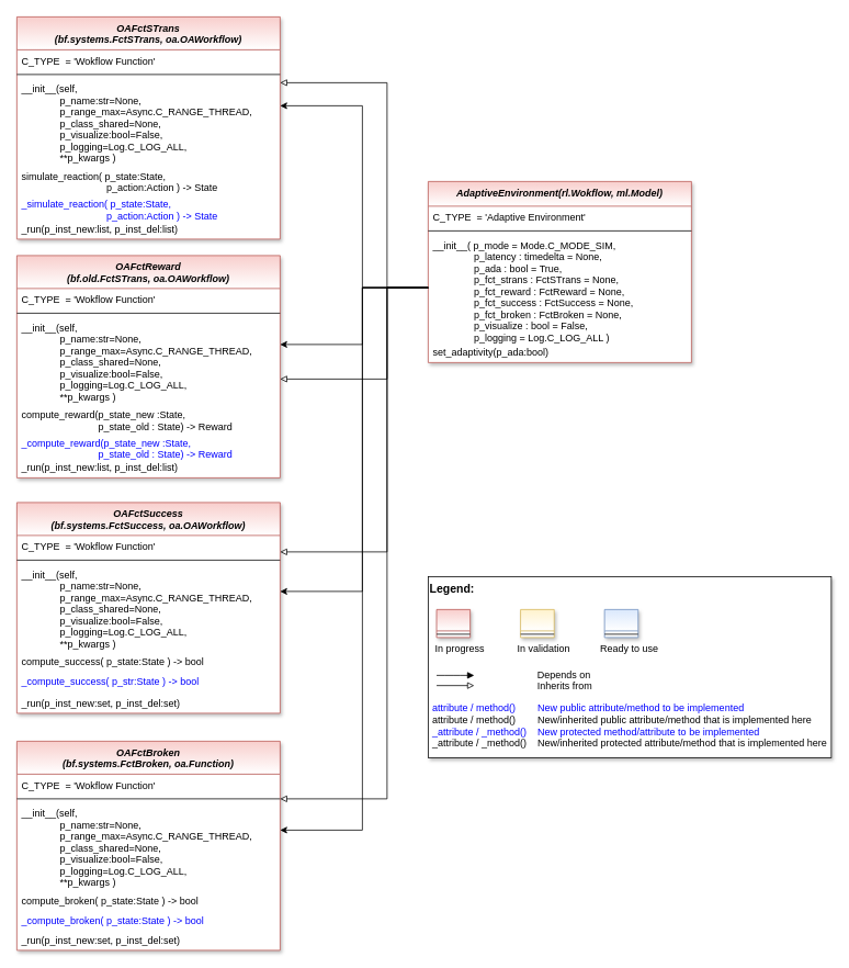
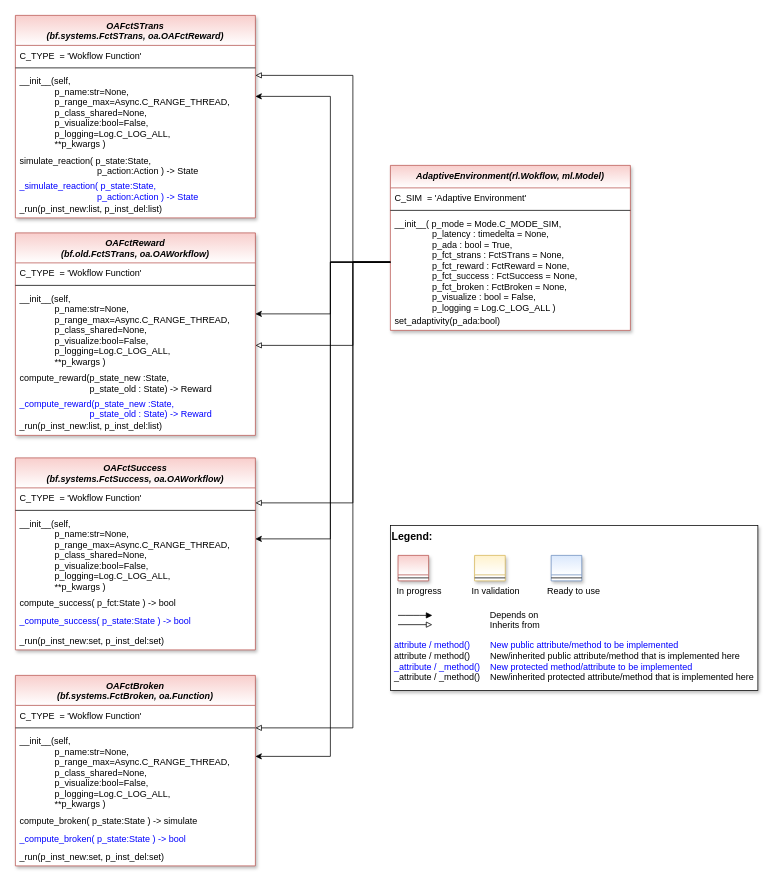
  <mxCell id="0" />
  <mxCell id="1" parent="0" />
- <mxCell id="2" value="OAFctSTrans&#10;(bf.systems.FctSTrans, oa.OAWorkflow)" style="swimlane;fontStyle=3;align=center;verticalAlign=top;childLayout=stackLayout;horizontal=1;startSize=40;horizontalStack=0;resizeParent=1;resizeLast=0;collapsible=1;marginBottom=0;rounded=0;shadow=1;strokeWidth=1;fillColor=#f8cecc;strokeColor=#b85450;swimlaneFillColor=#ffffff;gradientColor=#FFFFFF;" parent="1" vertex="1"><mxGeometry x="20" y="20" width="320" height="270" as="geometry"><mxRectangle x="230" y="140" width="160" height="26" as="alternateBounds" /></mxGeometry></mxCell>
+ <mxCell id="2" value="OAFctSTrans&#10;(bf.systems.FctSTrans, oa.OAFctReward)" style="swimlane;fontStyle=3;align=center;verticalAlign=top;childLayout=stackLayout;horizontal=1;startSize=40;horizontalStack=0;resizeParent=1;resizeLast=0;collapsible=1;marginBottom=0;rounded=0;shadow=1;strokeWidth=1;fillColor=#f8cecc;strokeColor=#b85450;swimlaneFillColor=#ffffff;gradientColor=#FFFFFF;" parent="1" vertex="1"><mxGeometry x="20" y="20" width="320" height="270" as="geometry"><mxRectangle x="230" y="140" width="160" height="26" as="alternateBounds" /></mxGeometry></mxCell>
  <mxCell id="3" value="C_TYPE  = 'Wokflow Function'" style="text;align=left;verticalAlign=top;spacingLeft=4;spacingRight=4;overflow=hidden;rotatable=0;points=[[0,0.5],[1,0.5]];portConstraint=eastwest;" parent="2" vertex="1"><mxGeometry y="40" width="320" height="26" as="geometry" /></mxCell>
  <mxCell id="4" value="" style="line;html=1;strokeWidth=1;align=left;verticalAlign=middle;spacingTop=-1;spacingLeft=3;spacingRight=3;rotatable=0;labelPosition=right;points=[];portConstraint=eastwest;" parent="2" vertex="1"><mxGeometry y="66" width="320" height="8" as="geometry" /></mxCell>
  <mxCell id="5" value="__init__(self, &#10;                            p_name:str=None,&#10;                            p_range_max=Async.C_RANGE_THREAD, &#10;                            p_class_shared=None, &#10;                            p_visualize:bool=False,&#10;                            p_logging=Log.C_LOG_ALL, &#10;                            **p_kwargs )" style="text;align=left;verticalAlign=top;spacingLeft=4;spacingRight=4;overflow=hidden;rotatable=0;points=[[0,0.5],[1,0.5]];portConstraint=eastwest;" parent="2" vertex="1"><mxGeometry y="74" width="320" height="106" as="geometry" /></mxCell>
  <mxCell id="6" value="simulate_reaction( p_state:State,&#10;                               p_action:Action ) -&gt; State" style="text;align=left;verticalAlign=top;spacingLeft=4;spacingRight=4;overflow=hidden;rotatable=0;points=[[0,0.5],[1,0.5]];portConstraint=eastwest;" parent="2" vertex="1"><mxGeometry y="180" width="320" height="34" as="geometry" /></mxCell>
  <mxCell id="7" value="_simulate_reaction( p_state:State,&#10;                               p_action:Action ) -&gt; State" style="text;align=left;verticalAlign=top;spacingLeft=4;spacingRight=4;overflow=hidden;rotatable=0;points=[[0,0.5],[1,0.5]];portConstraint=eastwest;fontColor=#0000FF;" parent="2" vertex="1"><mxGeometry y="214" width="320" height="30" as="geometry" /></mxCell>
  <mxCell id="8" value="_run(p_inst_new:list, p_inst_del:list)" style="text;align=left;verticalAlign=top;spacingLeft=4;spacingRight=4;overflow=hidden;rotatable=0;points=[[0,0.5],[1,0.5]];portConstraint=eastwest;" parent="2" vertex="1"><mxGeometry y="244" width="320" height="26" as="geometry" /></mxCell>
  <mxCell id="9" value="OAFctReward&#10;(bf.old.FctSTrans, oa.OAWorkflow)" style="swimlane;fontStyle=3;align=center;verticalAlign=top;childLayout=stackLayout;horizontal=1;startSize=40;horizontalStack=0;resizeParent=1;resizeLast=0;collapsible=1;marginBottom=0;rounded=0;shadow=1;strokeWidth=1;fillColor=#f8cecc;strokeColor=#b85450;swimlaneFillColor=#ffffff;gradientColor=#FFFFFF;" parent="1" vertex="1"><mxGeometry x="20" y="310" width="320" height="270" as="geometry"><mxRectangle x="230" y="140" width="160" height="26" as="alternateBounds" /></mxGeometry></mxCell>
  <mxCell id="10" value="C_TYPE  = 'Wokflow Function'" style="text;align=left;verticalAlign=top;spacingLeft=4;spacingRight=4;overflow=hidden;rotatable=0;points=[[0,0.5],[1,0.5]];portConstraint=eastwest;" parent="9" vertex="1"><mxGeometry y="40" width="320" height="26" as="geometry" /></mxCell>
  <mxCell id="11" value="" style="line;html=1;strokeWidth=1;align=left;verticalAlign=middle;spacingTop=-1;spacingLeft=3;spacingRight=3;rotatable=0;labelPosition=right;points=[];portConstraint=eastwest;" parent="9" vertex="1"><mxGeometry y="66" width="320" height="8" as="geometry" /></mxCell>
  <mxCell id="12" value="__init__(self, &#10;                            p_name:str=None,&#10;                            p_range_max=Async.C_RANGE_THREAD, &#10;                            p_class_shared=None, &#10;                            p_visualize:bool=False,&#10;                            p_logging=Log.C_LOG_ALL, &#10;                            **p_kwargs )" style="text;align=left;verticalAlign=top;spacingLeft=4;spacingRight=4;overflow=hidden;rotatable=0;points=[[0,0.5],[1,0.5]];portConstraint=eastwest;" parent="9" vertex="1"><mxGeometry y="74" width="320" height="106" as="geometry" /></mxCell>
  <mxCell id="13" value="compute_reward(p_state_new :State,&#10;                            p_state_old : State) -&gt; Reward" style="text;align=left;verticalAlign=top;spacingLeft=4;spacingRight=4;overflow=hidden;rotatable=0;points=[[0,0.5],[1,0.5]];portConstraint=eastwest;" parent="9" vertex="1"><mxGeometry y="180" width="320" height="34" as="geometry" /></mxCell>
  <mxCell id="14" value="_compute_reward(p_state_new :State,&#10;                            p_state_old : State) -&gt; Reward" style="text;align=left;verticalAlign=top;spacingLeft=4;spacingRight=4;overflow=hidden;rotatable=0;points=[[0,0.5],[1,0.5]];portConstraint=eastwest;fontColor=#0000FF;" parent="9" vertex="1"><mxGeometry y="214" width="320" height="30" as="geometry" /></mxCell>
  <mxCell id="15" value="_run(p_inst_new:list, p_inst_del:list)" style="text;align=left;verticalAlign=top;spacingLeft=4;spacingRight=4;overflow=hidden;rotatable=0;points=[[0,0.5],[1,0.5]];portConstraint=eastwest;" parent="9" vertex="1"><mxGeometry y="244" width="320" height="26" as="geometry" /></mxCell>
  <mxCell id="16" value="" style="group" parent="1" vertex="1" connectable="0"><mxGeometry x="520" y="700" width="490" height="220" as="geometry" /></mxCell>
  <mxCell id="17" value="&lt;font color=&quot;#000000&quot; size=&quot;1&quot;&gt;&lt;b style=&quot;font-size: 14px&quot;&gt;Legend:&lt;br&gt;&lt;/b&gt;&lt;/font&gt;&lt;br&gt;&lt;br&gt;&lt;br&gt;&lt;font color=&quot;#0000ff&quot; style=&quot;font-size: 6px&quot;&gt;&lt;br&gt;&lt;/font&gt;&lt;span style=&quot;color: rgb(0 , 0 , 0)&quot;&gt;&lt;font style=&quot;font-size: 4px&quot;&gt;&amp;nbsp; &amp;nbsp;&lt;/font&gt;&amp;nbsp;In progress&amp;nbsp; &amp;nbsp; &amp;nbsp; &amp;nbsp; &amp;nbsp; &amp;nbsp; In validation&amp;nbsp; &amp;nbsp; &amp;nbsp; &amp;nbsp; &amp;nbsp; &amp;nbsp;Ready to use&lt;/span&gt;&lt;font color=&quot;#000000&quot;&gt;&amp;nbsp;&lt;br&gt;&lt;/font&gt;&lt;font color=&quot;#0000ff&quot;&gt;&lt;br&gt;&lt;br&gt;&lt;br&gt;&lt;br&gt;&amp;nbsp;attribute / method()&amp;nbsp; &amp;nbsp; &amp;nbsp; &amp;nbsp; New public attribute/method to be implemented&lt;/font&gt;&lt;br&gt;&lt;font color=&quot;#000000&quot;&gt;&amp;nbsp;&lt;/font&gt;&lt;font color=&quot;#000000&quot;&gt;attribute / method()&lt;span&gt;&#09;&lt;/span&gt;&amp;nbsp; &amp;nbsp; &amp;nbsp; &amp;nbsp;New/inherited public attribute/method that is implemented here&lt;br&gt;&lt;/font&gt;&lt;font color=&quot;#0000ff&quot;&gt;&amp;nbsp;_attribute /&amp;nbsp;&lt;/font&gt;&lt;font color=&quot;#0000ff&quot;&gt;_method()&amp;nbsp; &amp;nbsp; New protected method/attribute to be implemented&lt;/font&gt;&lt;br&gt;&lt;font color=&quot;#000000&quot;&gt;&amp;nbsp;_attribute / _method()&amp;nbsp; &amp;nbsp; New/inherited protected attribute/method that is implemented here&lt;br&gt;&lt;/font&gt;&lt;font color=&quot;#000000&quot;&gt;&lt;br&gt;&lt;br&gt;&lt;br&gt;&lt;br&gt;&lt;br&gt;&lt;/font&gt;" style="text;html=1;align=left;verticalAlign=top;whiteSpace=wrap;rounded=0;fontColor=#006600;strokeColor=#000000;shadow=1;fillColor=#ffffff;" parent="16" vertex="1"><mxGeometry width="490.0" height="220" as="geometry" /></mxCell>
  <mxCell id="18" value="Depends on" style="endArrow=block;html=1;labelPosition=right;verticalLabelPosition=middle;align=left;verticalAlign=middle;endFill=1;fontSize=12;" parent="16" edge="1"><mxGeometry x="-1623.125" y="-2180" width="51.042" height="50" as="geometry"><mxPoint x="10.208" y="120.003" as="sourcePoint" /><mxPoint x="55.991" y="120.003" as="targetPoint" /><mxPoint x="98" as="offset" /><Array as="points"><mxPoint x="30.625" y="120" /></Array></mxGeometry></mxCell>
  <mxCell id="19" value="Inherits from" style="endArrow=block;html=1;labelPosition=right;verticalLabelPosition=middle;align=left;verticalAlign=middle;endFill=0;fontSize=12;" parent="16" edge="1"><mxGeometry x="-1623.125" y="-2180" width="51.042" height="50" as="geometry"><mxPoint x="10.208" y="132.385" as="sourcePoint" /><mxPoint x="55.991" y="132.385" as="targetPoint" /><mxPoint x="98" y="1" as="offset" /></mxGeometry></mxCell>
  <mxCell id="20" value="" style="swimlane;fontStyle=3;align=center;verticalAlign=top;childLayout=stackLayout;horizontal=1;startSize=26;horizontalStack=0;resizeParent=1;resizeLast=0;collapsible=1;marginBottom=0;rounded=0;shadow=1;strokeWidth=1;fillColor=#f8cecc;strokeColor=#b85450;gradientColor=#ffffff;swimlaneFillColor=#ffffff;" parent="16" vertex="1"><mxGeometry x="10.208" y="40" width="40.833" height="34" as="geometry"><mxRectangle x="230" y="140" width="160" height="26" as="alternateBounds" /></mxGeometry></mxCell>
  <mxCell id="21" value="" style="line;html=1;strokeWidth=1;align=left;verticalAlign=middle;spacingTop=-1;spacingLeft=3;spacingRight=3;rotatable=0;labelPosition=right;points=[];portConstraint=eastwest;" parent="20" vertex="1"><mxGeometry y="26" width="40.833" height="8" as="geometry" /></mxCell>
  <mxCell id="22" value="" style="swimlane;fontStyle=3;align=center;verticalAlign=top;childLayout=stackLayout;horizontal=1;startSize=26;horizontalStack=0;resizeParent=1;resizeLast=0;collapsible=1;marginBottom=0;rounded=0;shadow=1;strokeWidth=1;fillColor=#fff2cc;strokeColor=#d6b656;gradientColor=#ffffff;swimlaneFillColor=#ffffff;" parent="16" vertex="1"><mxGeometry x="112.292" y="40" width="40.833" height="34" as="geometry"><mxRectangle x="230" y="140" width="160" height="26" as="alternateBounds" /></mxGeometry></mxCell>
  <mxCell id="23" value="" style="line;html=1;strokeWidth=1;align=left;verticalAlign=middle;spacingTop=-1;spacingLeft=3;spacingRight=3;rotatable=0;labelPosition=right;points=[];portConstraint=eastwest;" parent="22" vertex="1"><mxGeometry y="26" width="40.833" height="8" as="geometry" /></mxCell>
  <mxCell id="24" value="" style="swimlane;fontStyle=3;align=center;verticalAlign=top;childLayout=stackLayout;horizontal=1;startSize=26;horizontalStack=0;resizeParent=1;resizeLast=0;collapsible=1;marginBottom=0;rounded=0;shadow=1;strokeWidth=1;fillColor=#dae8fc;strokeColor=#6c8ebf;gradientColor=#ffffff;swimlaneFillColor=#ffffff;" parent="16" vertex="1"><mxGeometry x="214.375" y="40" width="40.833" height="34" as="geometry"><mxRectangle x="230" y="140" width="160" height="26" as="alternateBounds" /></mxGeometry></mxCell>
  <mxCell id="25" value="" style="line;html=1;strokeWidth=1;align=left;verticalAlign=middle;spacingTop=-1;spacingLeft=3;spacingRight=3;rotatable=0;labelPosition=right;points=[];portConstraint=eastwest;" parent="24" vertex="1"><mxGeometry y="26" width="40.833" height="8" as="geometry" /></mxCell>
  <mxCell id="26" value="AdaptiveEnvironment(rl.Wokflow, ml.Model)" style="swimlane;fontStyle=3;align=center;verticalAlign=top;childLayout=stackLayout;horizontal=1;startSize=30;horizontalStack=0;resizeParent=1;resizeLast=0;collapsible=1;marginBottom=0;rounded=0;shadow=1;strokeWidth=1;fillColor=#f8cecc;strokeColor=#b85450;swimlaneFillColor=#ffffff;gradientColor=#FFFFFF;swimlaneLine=1;" parent="1" vertex="1"><mxGeometry x="520" y="220" width="320" height="220" as="geometry"><mxRectangle x="230" y="140" width="160" height="26" as="alternateBounds" /></mxGeometry></mxCell>
- <mxCell id="27" value="C_TYPE  = 'Adaptive Environment'" style="text;align=left;verticalAlign=top;spacingLeft=4;spacingRight=4;overflow=hidden;rotatable=0;points=[[0,0.5],[1,0.5]];portConstraint=eastwest;" parent="26" vertex="1"><mxGeometry y="30" width="320" height="26" as="geometry" /></mxCell>
+ <mxCell id="27" value="C_SIM  = 'Adaptive Environment'" style="text;align=left;verticalAlign=top;spacingLeft=4;spacingRight=4;overflow=hidden;rotatable=0;points=[[0,0.5],[1,0.5]];portConstraint=eastwest;" parent="26" vertex="1"><mxGeometry y="30" width="320" height="26" as="geometry" /></mxCell>
  <mxCell id="28" value="" style="line;html=1;strokeWidth=1;align=left;verticalAlign=middle;spacingTop=-1;spacingLeft=3;spacingRight=3;rotatable=0;labelPosition=right;points=[];portConstraint=eastwest;" parent="26" vertex="1"><mxGeometry y="56" width="320" height="8" as="geometry" /></mxCell>
  <mxCell id="29" value="__init__( p_mode = Mode.C_MODE_SIM,&#10;               p_latency : timedelta = None,&#10;               p_ada : bool = True,&#10;               p_fct_strans : FctSTrans = None,&#10;               p_fct_reward : FctReward = None,&#10;               p_fct_success : FctSuccess = None,&#10;               p_fct_broken : FctBroken = None,&#10;               p_visualize : bool = False,&#10;               p_logging = Log.C_LOG_ALL )" style="text;align=left;verticalAlign=top;spacingLeft=4;spacingRight=4;overflow=hidden;rotatable=0;points=[[0,0.5],[1,0.5]];portConstraint=eastwest;" parent="26" vertex="1"><mxGeometry y="64" width="320" height="130" as="geometry" /></mxCell>
  <mxCell id="30" value="set_adaptivity(p_ada:bool)" style="text;align=left;verticalAlign=top;spacingLeft=4;spacingRight=4;overflow=hidden;rotatable=0;points=[[0,0.5],[1,0.5]];portConstraint=eastwest;" parent="26" vertex="1"><mxGeometry y="194" width="320" height="26" as="geometry" /></mxCell>
  <mxCell id="31" value="OAFctSuccess&#10;(bf.systems.FctSuccess, oa.OAWorkflow)" style="swimlane;fontStyle=3;align=center;verticalAlign=top;childLayout=stackLayout;horizontal=1;startSize=40;horizontalStack=0;resizeParent=1;resizeLast=0;collapsible=1;marginBottom=0;rounded=0;shadow=1;strokeWidth=1;fillColor=#f8cecc;strokeColor=#b85450;swimlaneFillColor=#ffffff;gradientColor=#FFFFFF;" parent="1" vertex="1"><mxGeometry x="20" y="610" width="320" height="256" as="geometry"><mxRectangle x="230" y="140" width="160" height="26" as="alternateBounds" /></mxGeometry></mxCell>
  <mxCell id="32" value="C_TYPE  = 'Wokflow Function'" style="text;align=left;verticalAlign=top;spacingLeft=4;spacingRight=4;overflow=hidden;rotatable=0;points=[[0,0.5],[1,0.5]];portConstraint=eastwest;" parent="31" vertex="1"><mxGeometry y="40" width="320" height="26" as="geometry" /></mxCell>
  <mxCell id="33" value="" style="line;html=1;strokeWidth=1;align=left;verticalAlign=middle;spacingTop=-1;spacingLeft=3;spacingRight=3;rotatable=0;labelPosition=right;points=[];portConstraint=eastwest;" parent="31" vertex="1"><mxGeometry y="66" width="320" height="8" as="geometry" /></mxCell>
  <mxCell id="34" value="__init__(self, &#10;              p_name:str=None,&#10;              p_range_max=Async.C_RANGE_THREAD,&#10;              p_class_shared=None,&#10;              p_visualize:bool=False,&#10;              p_logging=Log.C_LOG_ALL,&#10;              **p_kwargs )" style="text;align=left;verticalAlign=top;spacingLeft=4;spacingRight=4;overflow=hidden;rotatable=0;points=[[0,0.5],[1,0.5]];portConstraint=eastwest;" parent="31" vertex="1"><mxGeometry y="74" width="320" height="106" as="geometry" /></mxCell>
- <mxCell id="35" value="compute_success( p_state:State ) -&gt; bool" style="text;align=left;verticalAlign=top;spacingLeft=4;spacingRight=4;overflow=hidden;rotatable=0;points=[[0,0.5],[1,0.5]];portConstraint=eastwest;" parent="31" vertex="1"><mxGeometry y="180" width="320" height="24" as="geometry" /></mxCell>
- <mxCell id="36" value="_compute_success( p_str:State ) -&gt; bool" style="text;align=left;verticalAlign=top;spacingLeft=4;spacingRight=4;overflow=hidden;rotatable=0;points=[[0,0.5],[1,0.5]];portConstraint=eastwest;fontColor=#0000FF;" parent="31" vertex="1"><mxGeometry y="204" width="320" height="26" as="geometry" /></mxCell>
+ <mxCell id="35" value="compute_success( p_fct:State ) -&gt; bool" style="text;align=left;verticalAlign=top;spacingLeft=4;spacingRight=4;overflow=hidden;rotatable=0;points=[[0,0.5],[1,0.5]];portConstraint=eastwest;" parent="31" vertex="1"><mxGeometry y="180" width="320" height="24" as="geometry" /></mxCell>
+ <mxCell id="36" value="_compute_success( p_state:State ) -&gt; bool" style="text;align=left;verticalAlign=top;spacingLeft=4;spacingRight=4;overflow=hidden;rotatable=0;points=[[0,0.5],[1,0.5]];portConstraint=eastwest;fontColor=#0000FF;" parent="31" vertex="1"><mxGeometry y="204" width="320" height="26" as="geometry" /></mxCell>
  <mxCell id="37" value="_run(p_inst_new:set, p_inst_del:set)" style="text;align=left;verticalAlign=top;spacingLeft=4;spacingRight=4;overflow=hidden;rotatable=0;points=[[0,0.5],[1,0.5]];portConstraint=eastwest;" parent="31" vertex="1"><mxGeometry y="230" width="320" height="26" as="geometry" /></mxCell>
  <mxCell id="38" value="OAFctBroken&#10;(bf.systems.FctBroken, oa.Function)" style="swimlane;fontStyle=3;align=center;verticalAlign=top;childLayout=stackLayout;horizontal=1;startSize=40;horizontalStack=0;resizeParent=1;resizeLast=0;collapsible=1;marginBottom=0;rounded=0;shadow=1;strokeWidth=1;fillColor=#f8cecc;strokeColor=#b85450;swimlaneFillColor=#ffffff;gradientColor=#FFFFFF;" parent="1" vertex="1"><mxGeometry x="20" y="900" width="320" height="254" as="geometry"><mxRectangle x="230" y="140" width="160" height="26" as="alternateBounds" /></mxGeometry></mxCell>
  <mxCell id="39" value="C_TYPE  = 'Wokflow Function'" style="text;align=left;verticalAlign=top;spacingLeft=4;spacingRight=4;overflow=hidden;rotatable=0;points=[[0,0.5],[1,0.5]];portConstraint=eastwest;" parent="38" vertex="1"><mxGeometry y="40" width="320" height="26" as="geometry" /></mxCell>
  <mxCell id="40" value="" style="line;html=1;strokeWidth=1;align=left;verticalAlign=middle;spacingTop=-1;spacingLeft=3;spacingRight=3;rotatable=0;labelPosition=right;points=[];portConstraint=eastwest;" parent="38" vertex="1"><mxGeometry y="66" width="320" height="8" as="geometry" /></mxCell>
  <mxCell id="41" value="__init__(self, &#10;              p_name:str=None,&#10;              p_range_max=Async.C_RANGE_THREAD,&#10;              p_class_shared=None,&#10;              p_visualize:bool=False,&#10;              p_logging=Log.C_LOG_ALL,&#10;              **p_kwargs )" style="text;align=left;verticalAlign=top;spacingLeft=4;spacingRight=4;overflow=hidden;rotatable=0;points=[[0,0.5],[1,0.5]];portConstraint=eastwest;" parent="38" vertex="1"><mxGeometry y="74" width="320" height="106" as="geometry" /></mxCell>
- <mxCell id="42" value="compute_broken( p_state:State ) -&gt; bool" style="text;align=left;verticalAlign=top;spacingLeft=4;spacingRight=4;overflow=hidden;rotatable=0;points=[[0,0.5],[1,0.5]];portConstraint=eastwest;" parent="38" vertex="1"><mxGeometry y="180" width="320" height="24" as="geometry" /></mxCell>
+ <mxCell id="42" value="compute_broken( p_state:State ) -&gt; simulate" style="text;align=left;verticalAlign=top;spacingLeft=4;spacingRight=4;overflow=hidden;rotatable=0;points=[[0,0.5],[1,0.5]];portConstraint=eastwest;" parent="38" vertex="1"><mxGeometry y="180" width="320" height="24" as="geometry" /></mxCell>
  <mxCell id="43" value="_compute_broken( p_state:State ) -&gt; bool" style="text;align=left;verticalAlign=top;spacingLeft=4;spacingRight=4;overflow=hidden;rotatable=0;points=[[0,0.5],[1,0.5]];portConstraint=eastwest;fontColor=#0000FF;" parent="38" vertex="1"><mxGeometry y="204" width="320" height="24" as="geometry" /></mxCell>
  <mxCell id="44" value="_run(p_inst_new:set, p_inst_del:set)" style="text;align=left;verticalAlign=top;spacingLeft=4;spacingRight=4;overflow=hidden;rotatable=0;points=[[0,0.5],[1,0.5]];portConstraint=eastwest;" parent="38" vertex="1"><mxGeometry y="228" width="320" height="26" as="geometry" /></mxCell>
  <mxCell id="45" style="edgeStyle=orthogonalEdgeStyle;rounded=0;orthogonalLoop=1;jettySize=auto;html=1;" parent="1" source="29" target="2" edge="1"><mxGeometry relative="1" as="geometry"><Array as="points"><mxPoint x="440" y="349" /><mxPoint x="440" y="128" /></Array></mxGeometry></mxCell>
  <mxCell id="46" style="edgeStyle=orthogonalEdgeStyle;rounded=0;orthogonalLoop=1;jettySize=auto;html=1;" parent="1" source="29" target="9" edge="1"><mxGeometry relative="1" as="geometry"><Array as="points"><mxPoint x="440" y="349" /><mxPoint x="440" y="418" /></Array></mxGeometry></mxCell>
  <mxCell id="47" style="edgeStyle=orthogonalEdgeStyle;rounded=0;orthogonalLoop=1;jettySize=auto;html=1;" parent="1" source="29" target="31" edge="1"><mxGeometry relative="1" as="geometry"><Array as="points"><mxPoint x="440" y="349" /><mxPoint x="440" y="718" /></Array></mxGeometry></mxCell>
  <mxCell id="48" style="edgeStyle=orthogonalEdgeStyle;rounded=0;orthogonalLoop=1;jettySize=auto;html=1;" parent="1" source="29" target="38" edge="1"><mxGeometry relative="1" as="geometry"><Array as="points"><mxPoint x="440" y="349" /><mxPoint x="440" y="1008" /></Array></mxGeometry></mxCell>
  <mxCell id="49" style="edgeStyle=orthogonalEdgeStyle;rounded=0;orthogonalLoop=1;jettySize=auto;html=1;endArrow=block;endFill=0;" parent="1" source="29" target="2" edge="1"><mxGeometry relative="1" as="geometry"><Array as="points"><mxPoint x="470" y="349" /><mxPoint x="470" y="100" /></Array></mxGeometry></mxCell>
  <mxCell id="50" style="edgeStyle=orthogonalEdgeStyle;rounded=0;orthogonalLoop=1;jettySize=auto;html=1;endArrow=block;endFill=0;" parent="1" source="29" target="9" edge="1"><mxGeometry relative="1" as="geometry"><Array as="points"><mxPoint x="470" y="349" /><mxPoint x="470" y="460" /></Array></mxGeometry></mxCell>
  <mxCell id="51" style="edgeStyle=orthogonalEdgeStyle;rounded=0;orthogonalLoop=1;jettySize=auto;html=1;endArrow=block;endFill=0;" parent="1" source="29" target="31" edge="1"><mxGeometry relative="1" as="geometry"><Array as="points"><mxPoint x="470" y="349" /><mxPoint x="470" y="670" /></Array></mxGeometry></mxCell>
  <mxCell id="52" style="edgeStyle=orthogonalEdgeStyle;rounded=0;orthogonalLoop=1;jettySize=auto;html=1;endArrow=block;endFill=0;" parent="1" source="29" target="38" edge="1"><mxGeometry relative="1" as="geometry"><Array as="points"><mxPoint x="470" y="349" /><mxPoint x="470" y="970" /></Array></mxGeometry></mxCell>
